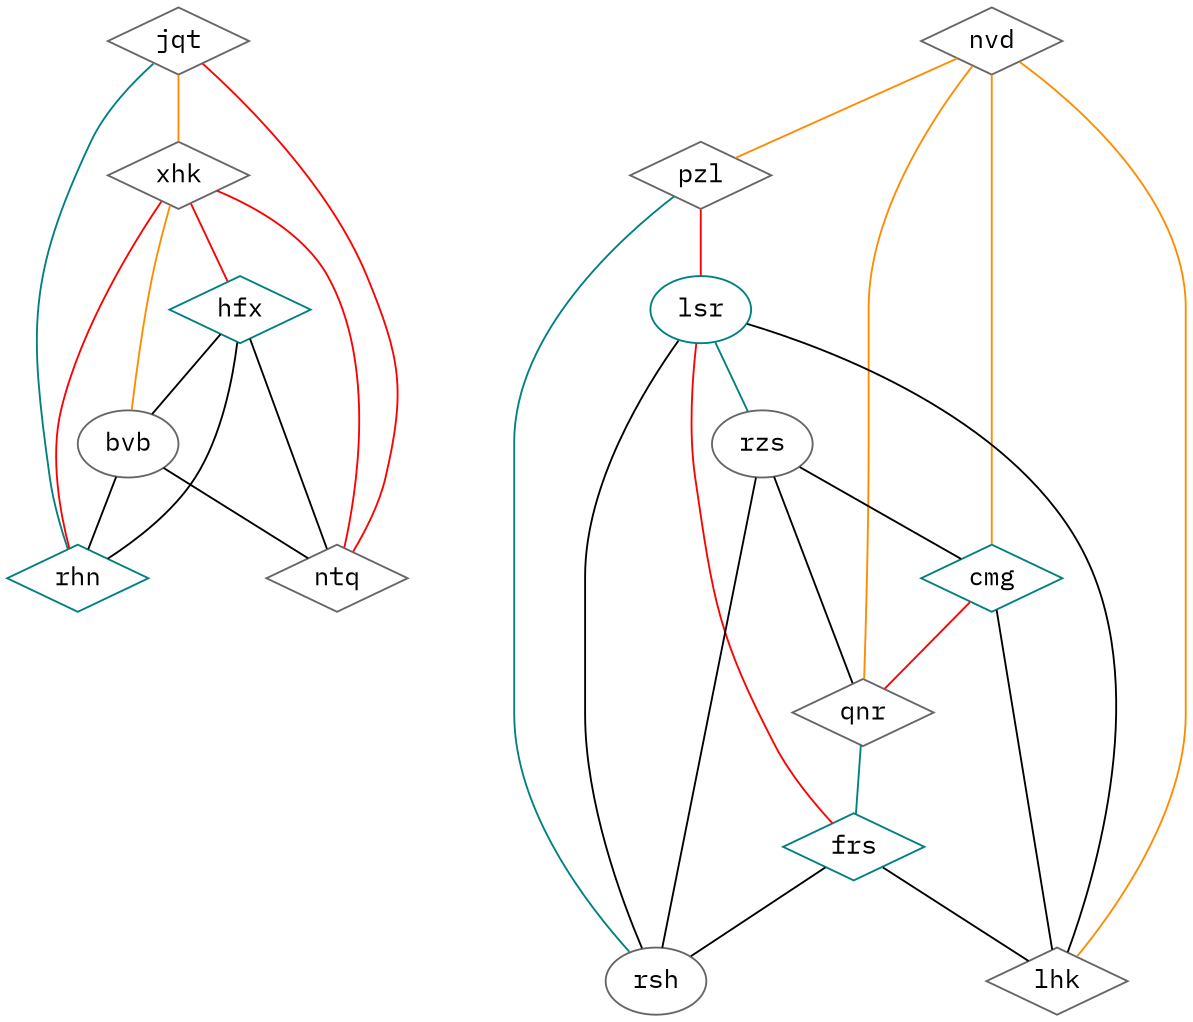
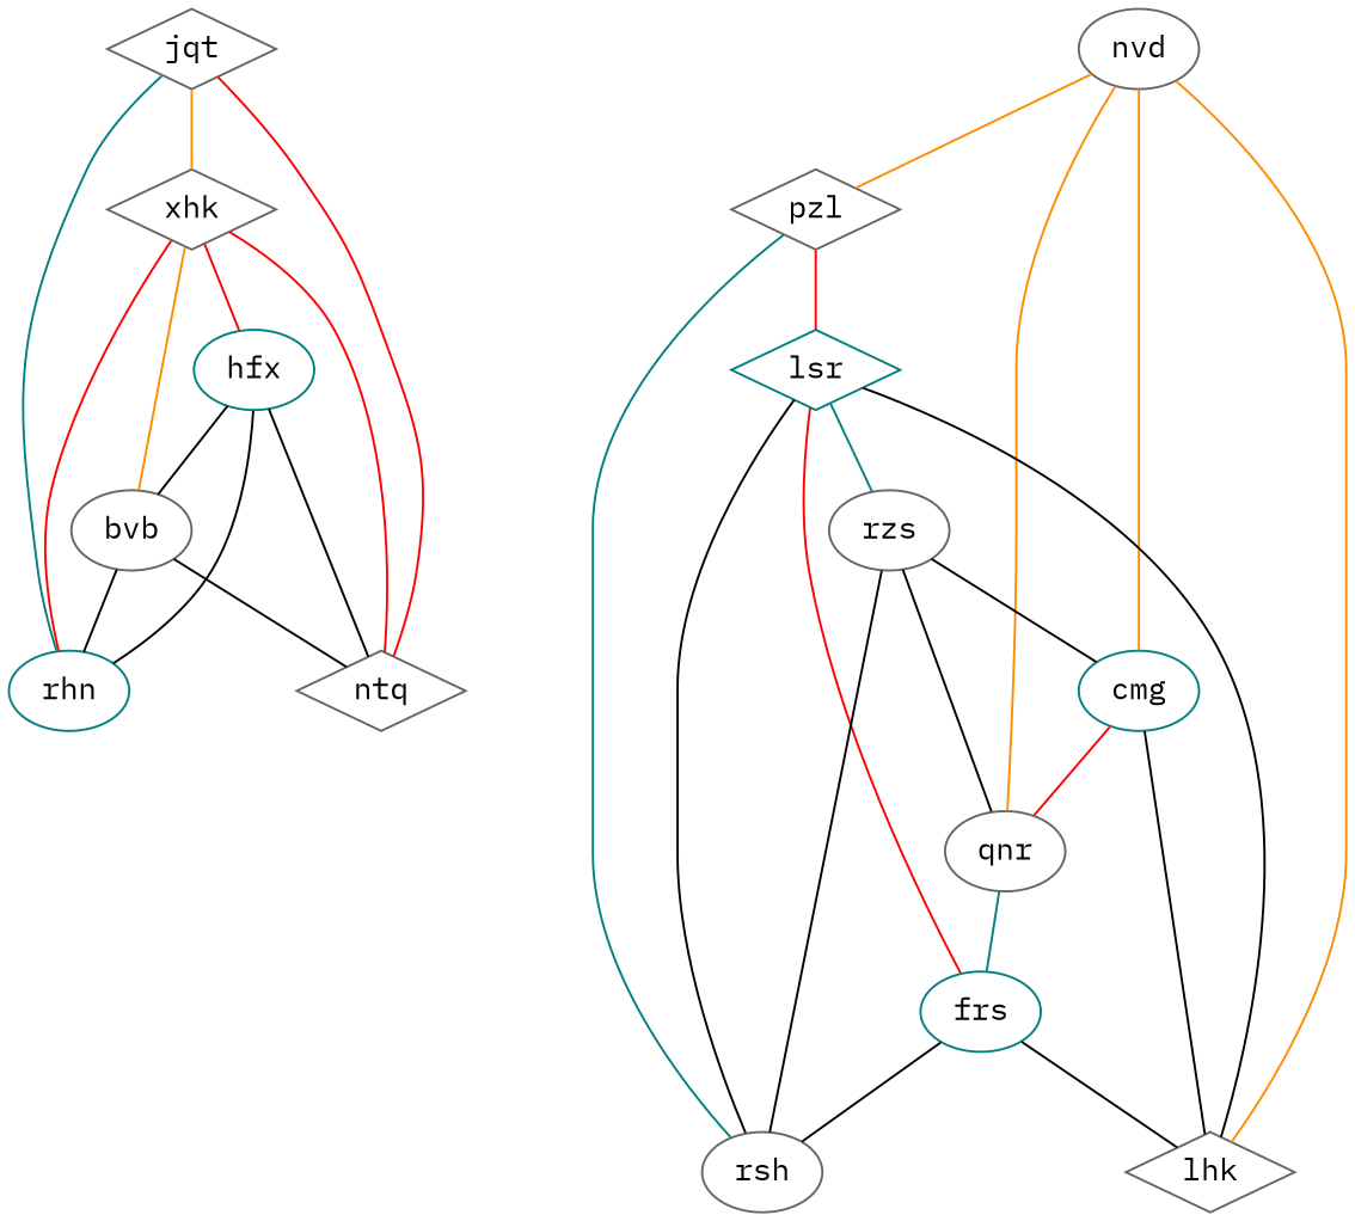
  digraph {
    concentrate=true
    fontname="IBM Plex Mono"
    node [color=gray40 fontname="IBM Plex Mono" shape=diamond]
    edge [dir=none fontname="IBM Plex Mono"]
    jqt
    xhk
-   rhn [color=teal]
+   rhn [color=teal shape=ellipse]
    ntq
    bvb [shape=ellipse]
-   hfx [color=teal]
-   nvd
+   hfx [color=teal shape=ellipse]
+   nvd [shape=ellipse]
    pzl
    lhk
-   cmg [color=teal]
-   qnr
+   cmg [color=teal shape=ellipse]
+   qnr [shape=ellipse]
    rsh [shape=ellipse]
-   lsr [color=teal shape=ellipse]
-   frs [color=teal]
+   lsr [color=teal]
+   frs [color=teal shape=ellipse]
    rzs [shape=ellipse]
    jqt -> xhk [color=darkorange]
    jqt -> rhn [color=teal]
    jqt -> ntq [color=red]
    xhk -> jqt
    xhk -> rhn [color=red]
    xhk -> ntq [color=red]
    xhk -> bvb [color=darkorange]
    xhk -> hfx [color=red]
    rhn -> jqt
    rhn -> xhk
    rhn -> bvb [color=darkorange]
    rhn -> hfx [color=darkorange]
    ntq -> jqt
    ntq -> xhk
    ntq -> bvb [color=teal]
    ntq -> hfx [color=darkorange]
    bvb -> xhk
    bvb -> rhn
    bvb -> ntq
    bvb -> hfx [color=darkorange]
    hfx -> xhk
    hfx -> rhn
    hfx -> ntq
    hfx -> bvb
    nvd -> pzl [color=darkorange]
    nvd -> lhk [color=darkorange]
    nvd -> cmg [color=darkorange]
    nvd -> qnr [color=darkorange]
    pzl -> nvd
    pzl -> rsh [color=teal]
    pzl -> lsr [color=red]
    lhk -> nvd
    lhk -> cmg [color=darkorange]
    lhk -> lsr [color=teal]
    lhk -> frs [color=red]
    cmg -> nvd
    cmg -> lhk
    cmg -> qnr [color=red]
    cmg -> rzs [color=darkorange]
    qnr -> nvd
    qnr -> cmg
    qnr -> frs [color=teal]
    qnr -> rzs [color=red]
    rsh -> pzl
    rsh -> lsr [color=red]
    rsh -> frs [color=teal]
    rsh -> rzs [color=darkorange]
    lsr -> pzl
    lsr -> lhk
    lsr -> rsh
    lsr -> frs [color=red]
    lsr -> rzs [color=teal]
    frs -> lhk
    frs -> qnr
    frs -> rsh
    frs -> lsr
    rzs -> cmg
    rzs -> qnr
    rzs -> rsh
    rzs -> lsr
  }
